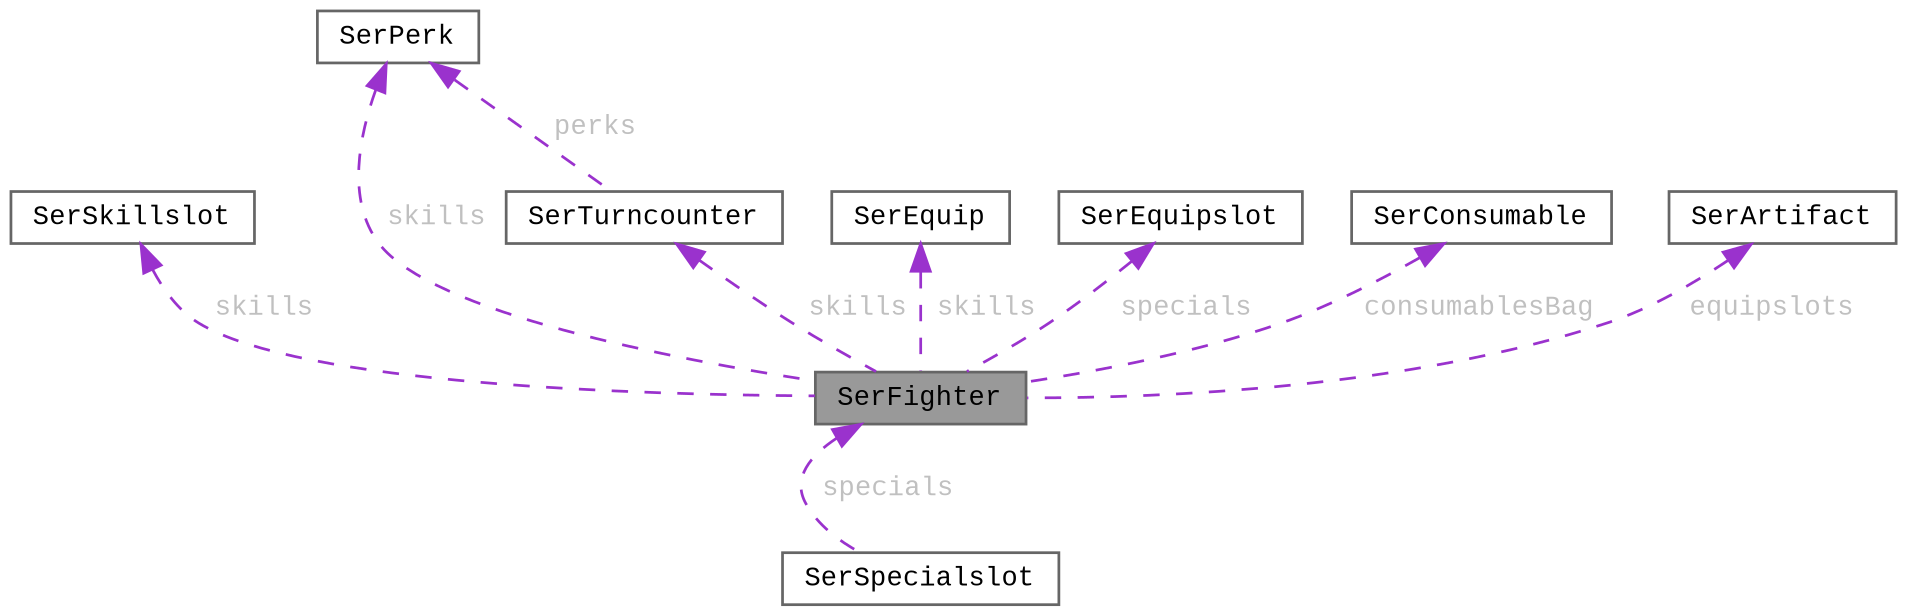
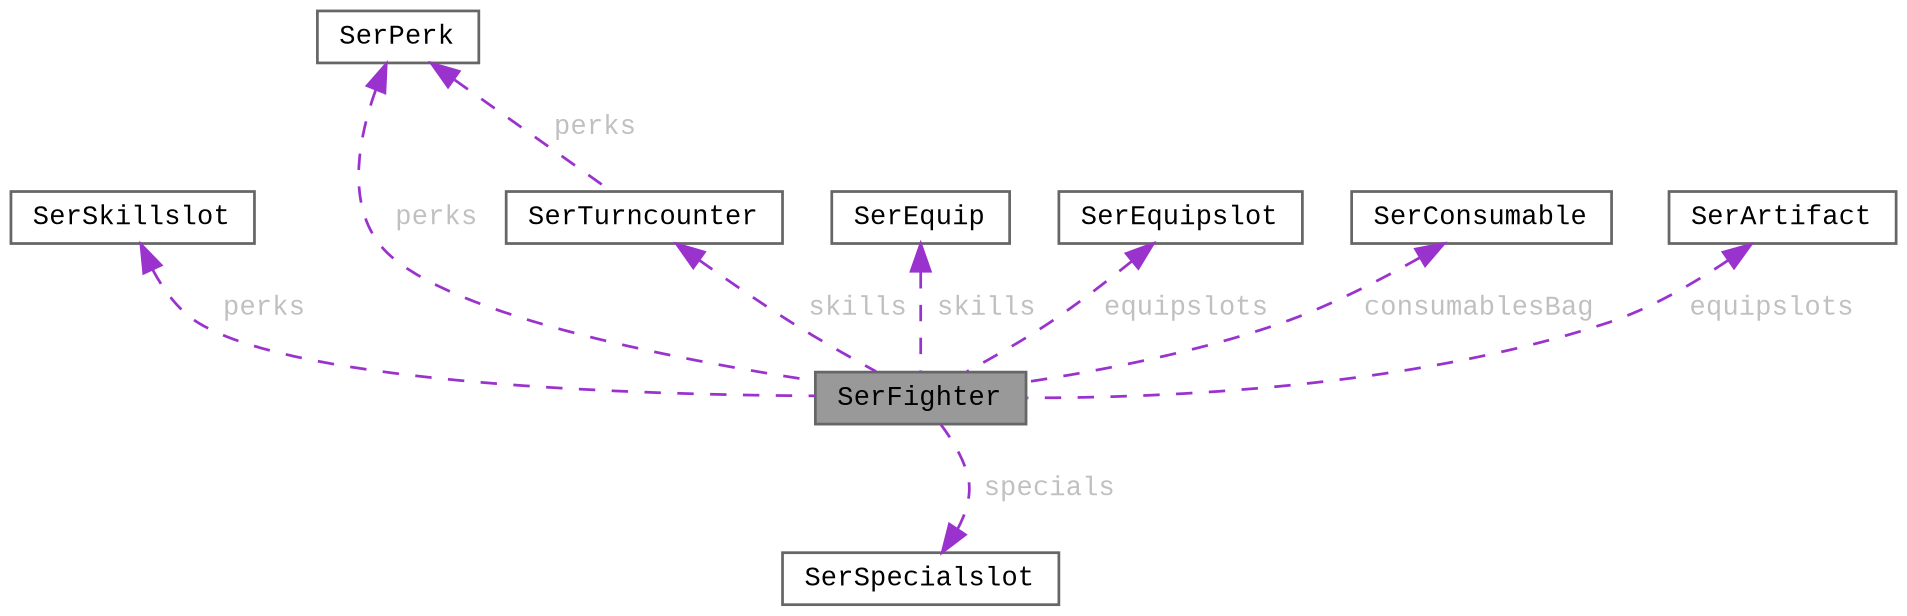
  digraph {
    fontname="Liberation Mono"
    rankdir=TB
    node [color=gray40 fillcolor=white fontname="Liberation Mono" fontsize=10 shape=box style=filled]
    edge [color=darkorchid3 dir=back fontcolor=grey fontname="Liberation Mono" fontsize=10 labelfontname=Helvetica labelfontsize=10 style=dashed]
    n1 [fillcolor=grey60 fontcolor=black height=0.2 label=SerFighter width=0.4]
    n2 [height=0.2 label=SerSpecialslot width=0.4]
    n3 [height=0.2 label=SerSkillslot width=0.4]
    n4 [height=0.2 label=SerTurncounter width=0.4]
    n5 [height=0.2 label=SerPerk width=0.4]
    n6 [height=0.2 label=SerEquip width=0.4]
    n7 [height=0.2 label=SerEquipslot width=0.4]
    n8 [height=0.2 label=SerConsumable width=0.4]
    n9 [height=0.2 label=SerArtifact width=0.4]
-   n1 -> n2 [label=" specials"]
-   n3 -> n1 [label=" skills"]
+   n2 -> n1 [label=" specials"]
+   n3 -> n1 [label=" perks"]
    n4 -> n1 [label=" skills"]
-   n5 -> n1 [label=" skills"]
+   n5 -> n1 [label=" perks"]
    n5 -> n4 [label=" perks"]
    n6 -> n1 [label=" skills"]
-   n7 -> n1 [label=" specials"]
+   n7 -> n1 [label=" equipslots"]
    n8 -> n1 [label=" consumablesBag"]
    n9 -> n1 [label=" equipslots"]
  }
